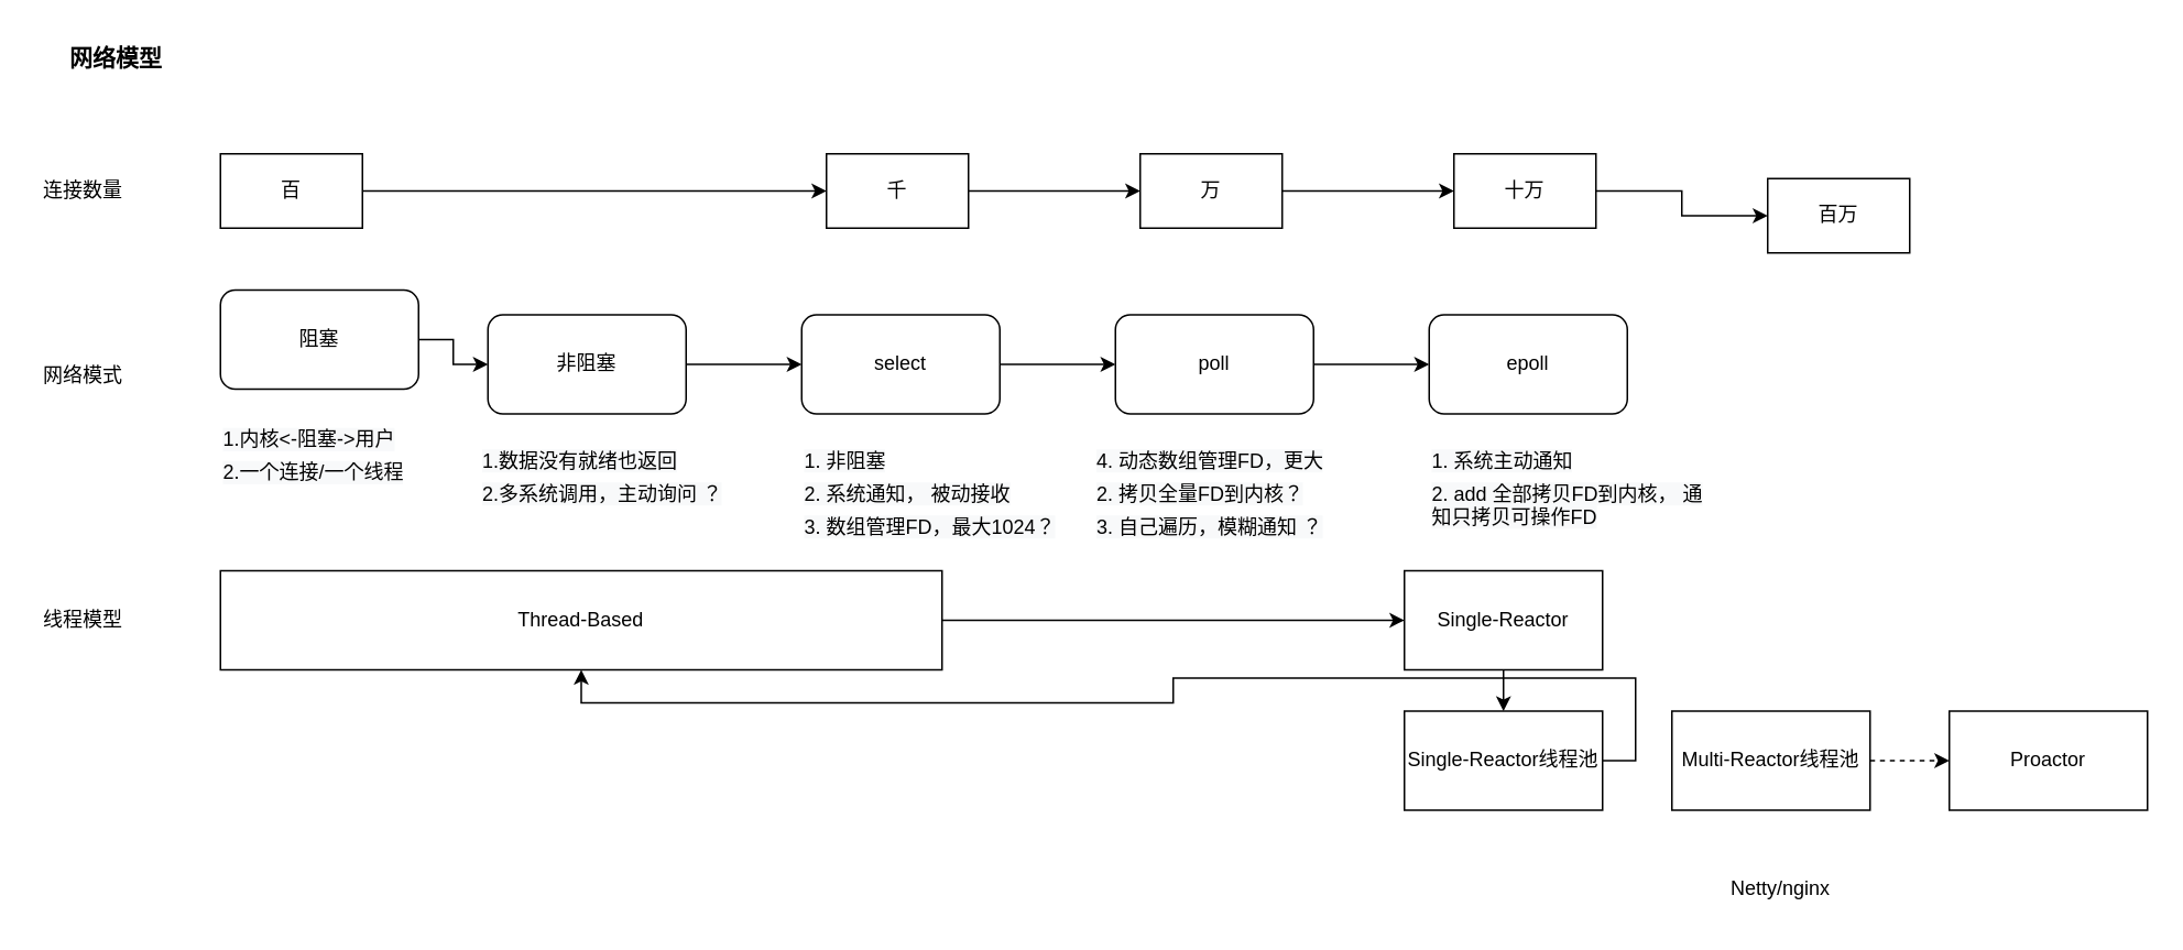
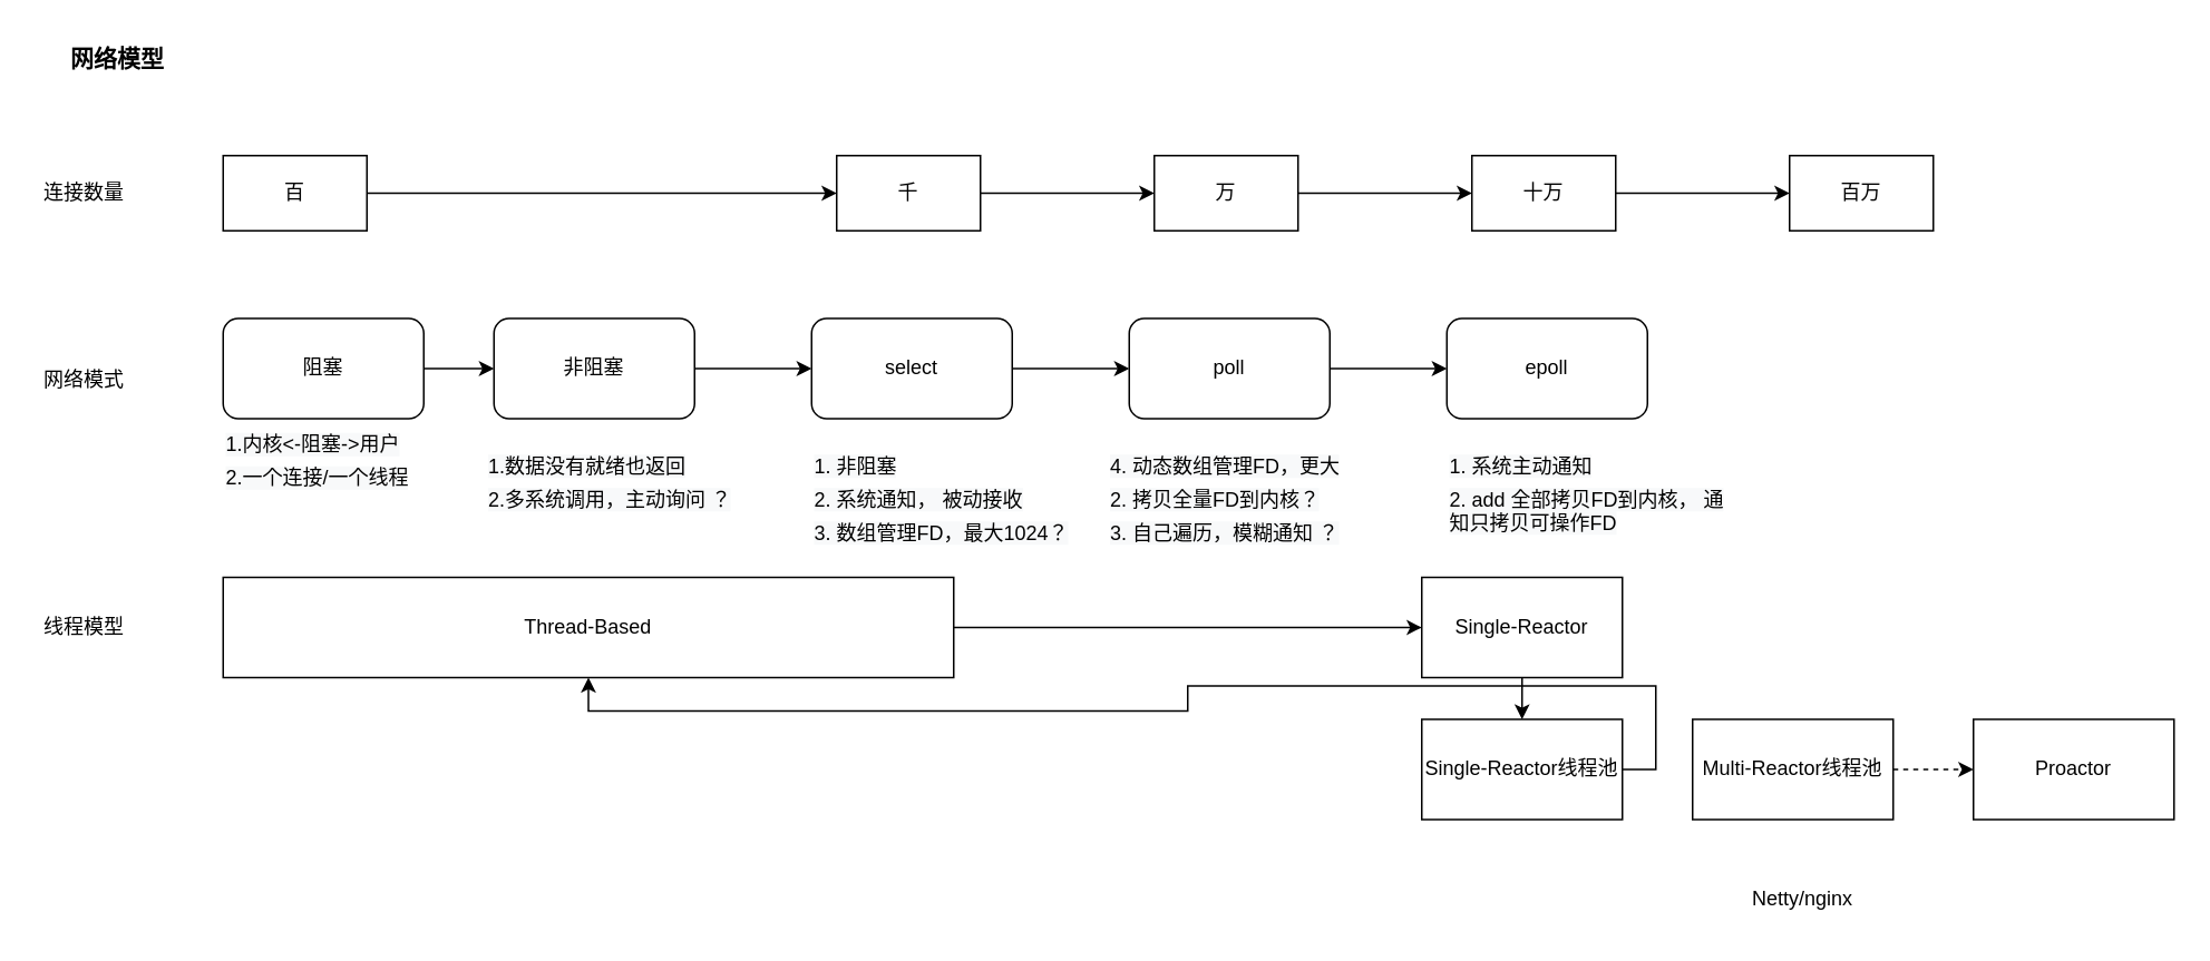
  <mxCell id="0" />
  <mxCell id="1" parent="0" />
  <mxCell id="2" value="redis 4.0" style="text;html=1;strokeColor=none;fillColor=none;align=center;verticalAlign=middle;whiteSpace=wrap;rounded=0;" vertex="1" parent="1"><mxGeometry x="912" y="375" width="60" height="30" as="geometry" /></mxCell>
  <mxCell id="3" value="&lt;span style=&quot;color: rgb(0, 0, 0); font-family: helvetica; font-size: 12px; font-style: normal; font-weight: normal; letter-spacing: normal; text-align: center; text-indent: 0px; text-transform: none; word-spacing: 0px; background-color: rgb(248, 249, 250); text-decoration: none; display: inline; float: none;&quot;&gt;1.内核&amp;lt;-阻塞-&amp;gt;用户&lt;/span&gt;" style="text;whiteSpace=wrap;html=1;" vertex="1" parent="1"><mxGeometry x="133" y="252" width="130" height="30" as="geometry" /></mxCell>
  <mxCell id="4" value="&lt;span style=&quot;color: rgb(0 , 0 , 0) ; font-family: &amp;#34;helvetica&amp;#34; ; font-size: 12px ; font-style: normal ; font-weight: normal ; letter-spacing: normal ; text-align: center ; text-indent: 0px ; text-transform: none ; word-spacing: 0px ; background-color: rgb(248 , 249 , 250) ; text-decoration: none ; display: inline ; float: none&quot;&gt;2.一个连接/一个线程&lt;/span&gt;" style="text;whiteSpace=wrap;html=1;" vertex="1" parent="1"><mxGeometry x="133" y="272" width="130" height="30" as="geometry" /></mxCell>
  <mxCell id="5" value="连接数量" style="text;html=1;strokeColor=none;fillColor=none;align=center;verticalAlign=middle;whiteSpace=wrap;rounded=0;" vertex="1" parent="1"><mxGeometry x="20" y="100" width="60" height="30" as="geometry" /></mxCell>
  <mxCell id="6" style="edgeStyle=orthogonalEdgeStyle;rounded=0;orthogonalLoop=1;jettySize=auto;html=1;exitX=1;exitY=0.5;exitDx=0;exitDy=0;" edge="1" parent="1" source="7" target="9"><mxGeometry relative="1" as="geometry" /></mxCell>
  <mxCell id="7" value="百" style="rounded=0;whiteSpace=wrap;html=1;" vertex="1" parent="1"><mxGeometry x="133" y="92.5" width="86" height="45" as="geometry" /></mxCell>
  <mxCell id="8" style="edgeStyle=orthogonalEdgeStyle;rounded=0;orthogonalLoop=1;jettySize=auto;html=1;exitX=1;exitY=0.5;exitDx=0;exitDy=0;" edge="1" parent="1" source="9" target="11"><mxGeometry relative="1" as="geometry" /></mxCell>
  <mxCell id="9" value="千" style="rounded=0;whiteSpace=wrap;html=1;" vertex="1" parent="1"><mxGeometry x="500" y="92.5" width="86" height="45" as="geometry" /></mxCell>
  <mxCell id="10" style="edgeStyle=orthogonalEdgeStyle;rounded=0;orthogonalLoop=1;jettySize=auto;html=1;exitX=1;exitY=0.5;exitDx=0;exitDy=0;" edge="1" parent="1" source="11" target="13"><mxGeometry relative="1" as="geometry" /></mxCell>
  <mxCell id="11" value="万" style="rounded=0;whiteSpace=wrap;html=1;" vertex="1" parent="1"><mxGeometry x="690" y="92.5" width="86" height="45" as="geometry" /></mxCell>
  <mxCell id="12" style="edgeStyle=orthogonalEdgeStyle;rounded=0;orthogonalLoop=1;jettySize=auto;html=1;exitX=1;exitY=0.5;exitDx=0;exitDy=0;" edge="1" parent="1" source="13" target="14"><mxGeometry relative="1" as="geometry" /></mxCell>
  <mxCell id="13" value="十万" style="rounded=0;whiteSpace=wrap;html=1;" vertex="1" parent="1"><mxGeometry x="880" y="92.5" width="86" height="45" as="geometry" /></mxCell>
- <mxCell id="14" value="百万" style="rounded=0;whiteSpace=wrap;html=1;" vertex="1" parent="1"><mxGeometry x="1070" y="107.5" width="86" height="45" as="geometry" /></mxCell>
+ <mxCell id="14" value="百万" style="rounded=0;whiteSpace=wrap;html=1;" vertex="1" parent="1"><mxGeometry x="1070" y="92.5" width="86" height="45" as="geometry" /></mxCell>
  <mxCell id="15" style="edgeStyle=orthogonalEdgeStyle;rounded=0;orthogonalLoop=1;jettySize=auto;html=1;exitX=1;exitY=0.5;exitDx=0;exitDy=0;" edge="1" parent="1" source="16" target="19"><mxGeometry relative="1" as="geometry" /></mxCell>
- <mxCell id="16" value="阻塞&lt;br&gt;" style="rounded=1;whiteSpace=wrap;html=1;" vertex="1" parent="1"><mxGeometry x="133" y="175" width="120" height="60" as="geometry" /></mxCell>
+ <mxCell id="16" value="阻塞&lt;br&gt;" style="rounded=1;whiteSpace=wrap;html=1;" vertex="1" parent="1"><mxGeometry x="133" y="190" width="120" height="60" as="geometry" /></mxCell>
  <mxCell id="17" value="网络模式" style="text;html=1;strokeColor=none;fillColor=none;align=center;verticalAlign=middle;whiteSpace=wrap;rounded=0;" vertex="1" parent="1"><mxGeometry x="20" y="212" width="60" height="30" as="geometry" /></mxCell>
  <mxCell id="18" style="edgeStyle=orthogonalEdgeStyle;rounded=0;orthogonalLoop=1;jettySize=auto;html=1;exitX=1;exitY=0.5;exitDx=0;exitDy=0;" edge="1" parent="1" source="19" target="23"><mxGeometry relative="1" as="geometry" /></mxCell>
  <mxCell id="19" value="非阻塞" style="rounded=1;whiteSpace=wrap;html=1;" vertex="1" parent="1"><mxGeometry x="295" y="190" width="120" height="60" as="geometry" /></mxCell>
  <mxCell id="20" value="&lt;span style=&quot;color: rgb(0 , 0 , 0) ; font-family: &amp;#34;helvetica&amp;#34; ; font-size: 12px ; font-style: normal ; font-weight: normal ; letter-spacing: normal ; text-align: center ; text-indent: 0px ; text-transform: none ; word-spacing: 0px ; background-color: rgb(248 , 249 , 250) ; text-decoration: none ; display: inline ; float: none&quot;&gt;1.数据没有就绪也返回&lt;/span&gt;" style="text;whiteSpace=wrap;html=1;" vertex="1" parent="1"><mxGeometry x="290" y="265" width="130" height="30" as="geometry" /></mxCell>
  <mxCell id="21" value="&lt;span style=&quot;color: rgb(0 , 0 , 0) ; font-family: &amp;#34;helvetica&amp;#34; ; font-size: 12px ; font-style: normal ; font-weight: normal ; letter-spacing: normal ; text-align: center ; text-indent: 0px ; text-transform: none ; word-spacing: 0px ; background-color: rgb(248 , 249 , 250) ; text-decoration: none ; display: inline ; float: none&quot;&gt;2.多系统调用，主动询问 ？&lt;/span&gt;" style="text;whiteSpace=wrap;html=1;" vertex="1" parent="1"><mxGeometry x="290" y="285" width="152" height="30" as="geometry" /></mxCell>
  <mxCell id="22" style="edgeStyle=orthogonalEdgeStyle;rounded=0;orthogonalLoop=1;jettySize=auto;html=1;exitX=1;exitY=0.5;exitDx=0;exitDy=0;" edge="1" parent="1" source="23" target="27"><mxGeometry relative="1" as="geometry" /></mxCell>
  <mxCell id="23" value="select" style="rounded=1;whiteSpace=wrap;html=1;" vertex="1" parent="1"><mxGeometry x="485" y="190" width="120" height="60" as="geometry" /></mxCell>
  <mxCell id="24" value="&lt;span style=&quot;color: rgb(0 , 0 , 0) ; font-family: &amp;#34;helvetica&amp;#34; ; font-size: 12px ; font-style: normal ; font-weight: normal ; letter-spacing: normal ; text-align: center ; text-indent: 0px ; text-transform: none ; word-spacing: 0px ; background-color: rgb(248 , 249 , 250) ; text-decoration: none ; display: inline ; float: none&quot;&gt;1. 非阻塞&lt;br&gt;&lt;br&gt;&lt;/span&gt;" style="text;whiteSpace=wrap;html=1;" vertex="1" parent="1"><mxGeometry x="485" y="265" width="130" height="30" as="geometry" /></mxCell>
  <mxCell id="25" value="&lt;span style=&quot;color: rgb(0 , 0 , 0) ; font-family: &amp;#34;helvetica&amp;#34; ; font-size: 12px ; font-style: normal ; font-weight: normal ; letter-spacing: normal ; text-align: center ; text-indent: 0px ; text-transform: none ; word-spacing: 0px ; background-color: rgb(248 , 249 , 250) ; text-decoration: none ; display: inline ; float: none&quot;&gt;2. 系统通知， 被动接收&lt;br&gt;&lt;/span&gt;" style="text;whiteSpace=wrap;html=1;" vertex="1" parent="1"><mxGeometry x="485" y="285" width="130" height="30" as="geometry" /></mxCell>
  <mxCell id="26" style="edgeStyle=orthogonalEdgeStyle;rounded=0;orthogonalLoop=1;jettySize=auto;html=1;exitX=1;exitY=0.5;exitDx=0;exitDy=0;" edge="1" parent="1" source="27" target="32"><mxGeometry relative="1" as="geometry" /></mxCell>
  <mxCell id="27" value="poll" style="rounded=1;whiteSpace=wrap;html=1;" vertex="1" parent="1"><mxGeometry x="675" y="190" width="120" height="60" as="geometry" /></mxCell>
  <mxCell id="28" value="&lt;span style=&quot;color: rgb(0 , 0 , 0) ; font-family: &amp;#34;helvetica&amp;#34; ; font-size: 12px ; font-style: normal ; font-weight: normal ; letter-spacing: normal ; text-align: center ; text-indent: 0px ; text-transform: none ; word-spacing: 0px ; background-color: rgb(248 , 249 , 250) ; text-decoration: none ; display: inline ; float: none&quot;&gt;3. 数组管理FD，最大1024？&lt;br&gt;&lt;/span&gt;" style="text;whiteSpace=wrap;html=1;" vertex="1" parent="1"><mxGeometry x="485" y="305" width="157" height="30" as="geometry" /></mxCell>
  <mxCell id="29" value="&lt;span style=&quot;color: rgb(0 , 0 , 0) ; font-family: &amp;#34;helvetica&amp;#34; ; font-size: 12px ; font-style: normal ; font-weight: normal ; letter-spacing: normal ; text-align: center ; text-indent: 0px ; text-transform: none ; word-spacing: 0px ; background-color: rgb(248 , 249 , 250) ; text-decoration: none ; display: inline ; float: none&quot;&gt;4. 动态数组管理FD，更大&lt;br&gt;&lt;/span&gt;" style="text;whiteSpace=wrap;html=1;" vertex="1" parent="1"><mxGeometry x="661.5" y="265" width="147" height="30" as="geometry" /></mxCell>
  <mxCell id="30" value="&lt;span style=&quot;color: rgb(0 , 0 , 0) ; font-family: &amp;#34;helvetica&amp;#34; ; font-size: 12px ; font-style: normal ; font-weight: normal ; letter-spacing: normal ; text-align: center ; text-indent: 0px ; text-transform: none ; word-spacing: 0px ; background-color: rgb(248 , 249 , 250) ; text-decoration: none ; display: inline ; float: none&quot;&gt;2. 拷贝全量FD到内核？&lt;br&gt;&lt;/span&gt;" style="text;whiteSpace=wrap;html=1;" vertex="1" parent="1"><mxGeometry x="661.5" y="285" width="147" height="30" as="geometry" /></mxCell>
  <mxCell id="31" value="&lt;span style=&quot;color: rgb(0 , 0 , 0) ; font-family: &amp;#34;helvetica&amp;#34; ; font-size: 12px ; font-style: normal ; font-weight: normal ; letter-spacing: normal ; text-align: center ; text-indent: 0px ; text-transform: none ; word-spacing: 0px ; background-color: rgb(248 , 249 , 250) ; text-decoration: none ; display: inline ; float: none&quot;&gt;3. 自己遍历，模糊通知 ？&lt;br&gt;&lt;/span&gt;" style="text;whiteSpace=wrap;html=1;" vertex="1" parent="1"><mxGeometry x="661.5" y="305" width="147" height="30" as="geometry" /></mxCell>
  <mxCell id="32" value="epoll" style="rounded=1;whiteSpace=wrap;html=1;" vertex="1" parent="1"><mxGeometry x="865" y="190" width="120" height="60" as="geometry" /></mxCell>
  <mxCell id="33" value="&lt;span style=&quot;color: rgb(0 , 0 , 0) ; font-family: &amp;#34;helvetica&amp;#34; ; font-size: 12px ; font-style: normal ; font-weight: normal ; letter-spacing: normal ; text-align: center ; text-indent: 0px ; text-transform: none ; word-spacing: 0px ; background-color: rgb(248 , 249 , 250) ; text-decoration: none ; display: inline ; float: none&quot;&gt;1. 系统主动通知&lt;br&gt;&lt;/span&gt;" style="text;whiteSpace=wrap;html=1;" vertex="1" parent="1"><mxGeometry x="865" y="265" width="147" height="30" as="geometry" /></mxCell>
  <mxCell id="34" value="线程模型" style="text;html=1;strokeColor=none;fillColor=none;align=center;verticalAlign=middle;whiteSpace=wrap;rounded=0;" vertex="1" parent="1"><mxGeometry x="20" y="360" width="60" height="30" as="geometry" /></mxCell>
  <mxCell id="35" value="&lt;span style=&quot;color: rgb(0 , 0 , 0) ; font-family: &amp;#34;helvetica&amp;#34; ; font-size: 12px ; font-style: normal ; font-weight: normal ; letter-spacing: normal ; text-align: center ; text-indent: 0px ; text-transform: none ; word-spacing: 0px ; background-color: rgb(248 , 249 , 250) ; text-decoration: none ; display: inline ; float: none&quot;&gt;2. add 全部拷贝FD到内核， 通知只拷贝可操作FD&lt;br&gt;&lt;/span&gt;" style="text;whiteSpace=wrap;html=1;" vertex="1" parent="1"><mxGeometry x="865" y="285" width="175" height="30" as="geometry" /></mxCell>
  <mxCell id="36" style="edgeStyle=orthogonalEdgeStyle;rounded=0;orthogonalLoop=1;jettySize=auto;html=1;exitX=1;exitY=0.5;exitDx=0;exitDy=0;" edge="1" parent="1" source="37" target="39"><mxGeometry relative="1" as="geometry" /></mxCell>
  <mxCell id="37" value="Thread-Based" style="rounded=0;whiteSpace=wrap;html=1;" vertex="1" parent="1"><mxGeometry x="133" y="345" width="437" height="60" as="geometry" /></mxCell>
  <mxCell id="38" style="edgeStyle=orthogonalEdgeStyle;rounded=0;orthogonalLoop=1;jettySize=auto;html=1;exitX=0.5;exitY=1;exitDx=0;exitDy=0;" edge="1" parent="1" source="39" target="41"><mxGeometry relative="1" as="geometry" /></mxCell>
  <mxCell id="39" value="Single-Reactor" style="rounded=0;whiteSpace=wrap;html=1;" vertex="1" parent="1"><mxGeometry x="850" y="345" width="120" height="60" as="geometry" /></mxCell>
  <mxCell id="40" style="edgeStyle=orthogonalEdgeStyle;rounded=0;orthogonalLoop=1;jettySize=auto;html=1;exitX=1;exitY=0.5;exitDx=0;exitDy=0;" edge="1" parent="1" source="41" target="37"><mxGeometry relative="1" as="geometry" /></mxCell>
  <mxCell id="41" value="Single-Reactor线程池" style="rounded=0;whiteSpace=wrap;html=1;" vertex="1" parent="1"><mxGeometry x="850" y="430" width="120" height="60" as="geometry" /></mxCell>
  <mxCell id="42" style="edgeStyle=orthogonalEdgeStyle;rounded=0;orthogonalLoop=1;jettySize=auto;html=1;exitX=1;exitY=0.5;exitDx=0;exitDy=0;dashed=1;" edge="1" parent="1" source="43" target="45"><mxGeometry relative="1" as="geometry" /></mxCell>
  <mxCell id="43" value="Multi-Reactor线程池" style="rounded=0;whiteSpace=wrap;html=1;" vertex="1" parent="1"><mxGeometry x="1012" y="430" width="120" height="60" as="geometry" /></mxCell>
  <mxCell id="44" value="Netty/nginx" style="text;html=1;strokeColor=none;fillColor=none;align=center;verticalAlign=middle;whiteSpace=wrap;rounded=0;" vertex="1" parent="1"><mxGeometry x="1048" y="523" width="60" height="30" as="geometry" /></mxCell>
  <mxCell id="45" value="Proactor" style="rounded=0;whiteSpace=wrap;html=1;" vertex="1" parent="1"><mxGeometry x="1180" y="430" width="120" height="60" as="geometry" /></mxCell>
  <mxCell id="46" value="&lt;b&gt;&lt;font style=&quot;font-size: 14px&quot;&gt;网络模型&lt;/font&gt;&lt;/b&gt;" style="text;html=1;strokeColor=none;fillColor=none;align=center;verticalAlign=middle;whiteSpace=wrap;rounded=0;" vertex="1" parent="1"><mxGeometry y="20" width="60" height="30" as="geometry" x="40" /></mxCell>
